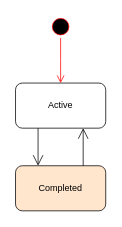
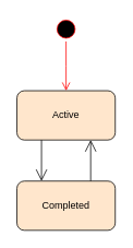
  <mxCell id="0" />
  <mxCell id="1" parent="0" />
- <mxCell id="2" value="Active" style="rounded=1;whiteSpace=wrap;html=1;" vertex="1" parent="1"><mxGeometry x="20" y="110" width="120" height="60" as="geometry" /></mxCell>
+ <mxCell id="2" value="Active" style="rounded=1;whiteSpace=wrap;html=1;fillColor=#ffe6cc;" vertex="1" parent="1"><mxGeometry x="20" y="110" width="120" height="60" as="geometry" /></mxCell>
  <mxCell id="3" value="Completed" style="rounded=1;whiteSpace=wrap;html=1;fillColor=#ffe6cc;" vertex="1" parent="1"><mxGeometry x="20" y="220" width="120" height="60" as="geometry" /></mxCell>
  <mxCell id="4" value="" style="ellipse;html=1;shape=startState;fillColor=#000000;strokeColor=#ff0000;" vertex="1" parent="1"><mxGeometry x="65" y="20" width="30" height="30" as="geometry" /></mxCell>
  <mxCell id="5" value="" style="edgeStyle=orthogonalEdgeStyle;html=1;verticalAlign=bottom;endArrow=open;endSize=8;strokeColor=#ff0000;rounded=0;" edge="1" source="4" parent="1"><mxGeometry relative="1" as="geometry"><mxPoint x="80" y="110" as="targetPoint" /></mxGeometry></mxCell>
  <mxCell id="6" value="" style="endArrow=open;endFill=1;endSize=12;html=1;rounded=0;exitX=0.25;exitY=1;exitDx=0;exitDy=0;entryX=0.25;entryY=0;entryDx=0;entryDy=0;" edge="1" parent="1" source="2" target="3"><mxGeometry width="160" relative="1" as="geometry"><mxPoint x="205" y="330" as="sourcePoint" /><mxPoint x="365" y="330" as="targetPoint" /></mxGeometry></mxCell>
  <mxCell id="7" value="" style="endArrow=open;endFill=1;endSize=12;html=1;rounded=0;exitX=0.75;exitY=0;exitDx=0;exitDy=0;entryX=0.75;entryY=1;entryDx=0;entryDy=0;" edge="1" parent="1" source="3" target="2"><mxGeometry width="160" relative="1" as="geometry"><mxPoint x="205" y="330" as="sourcePoint" /><mxPoint x="365" y="330" as="targetPoint" /></mxGeometry></mxCell>
